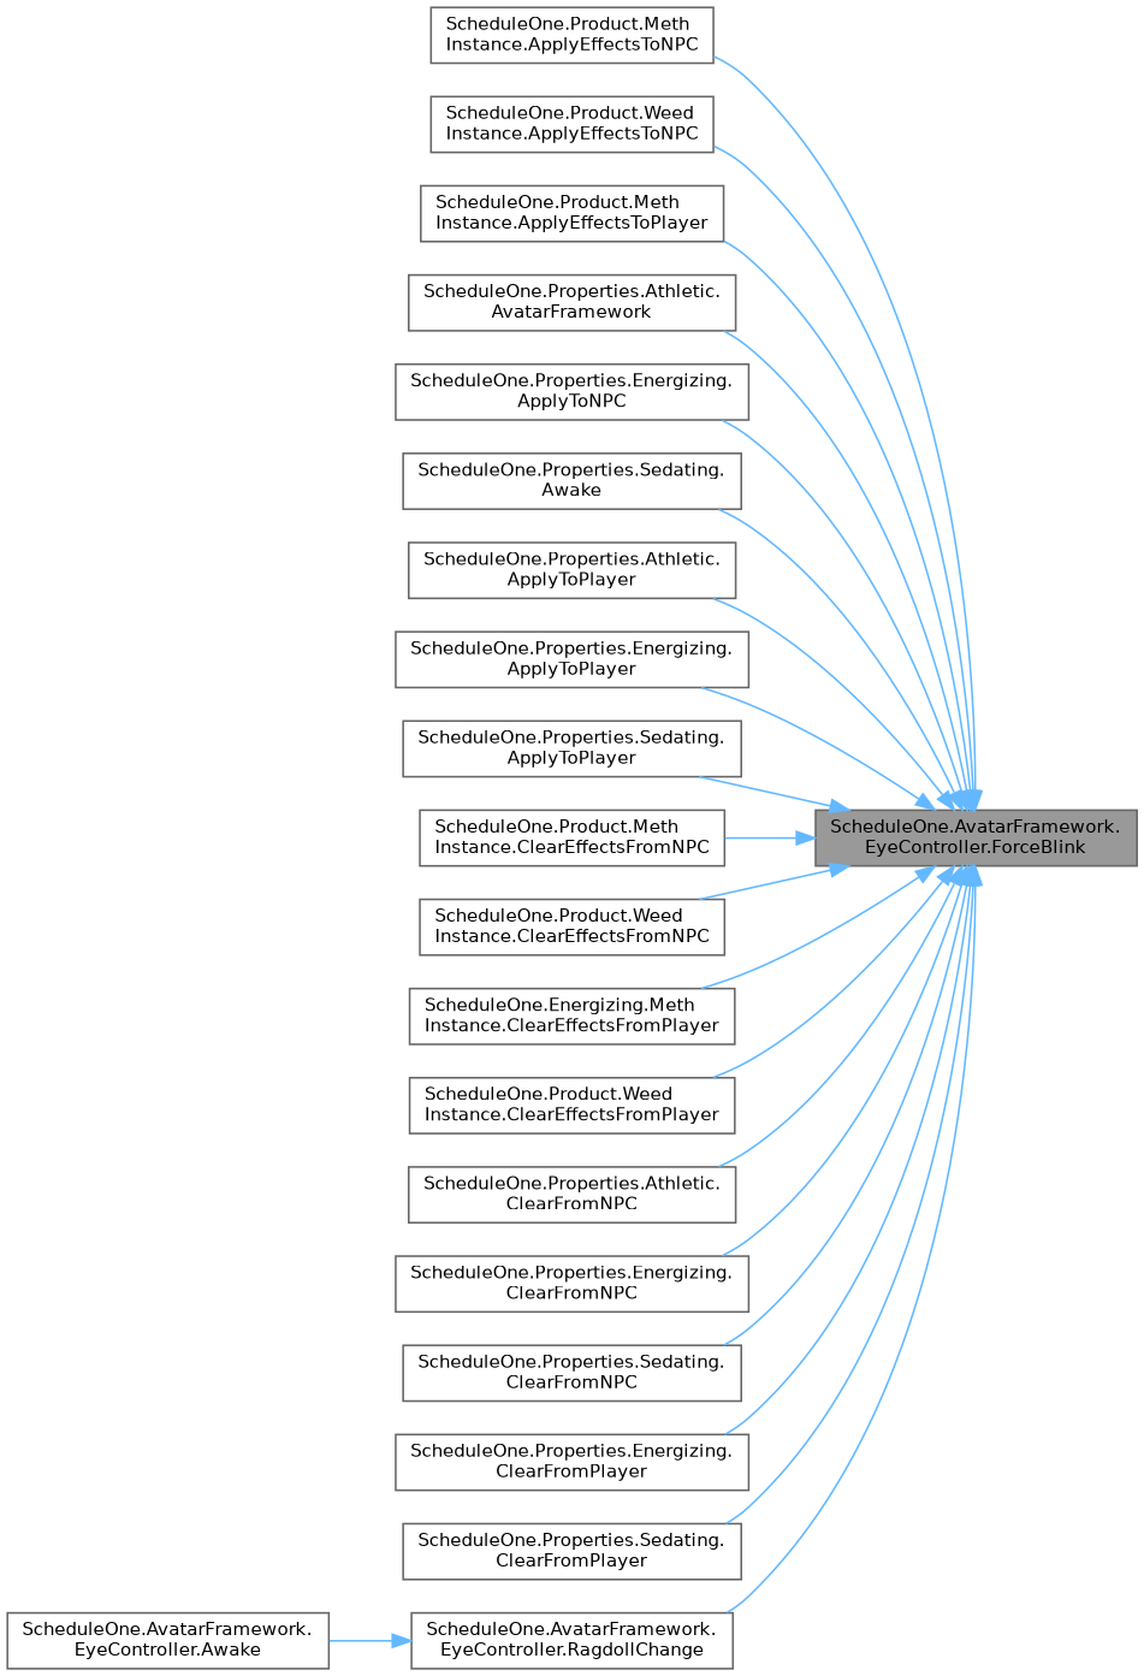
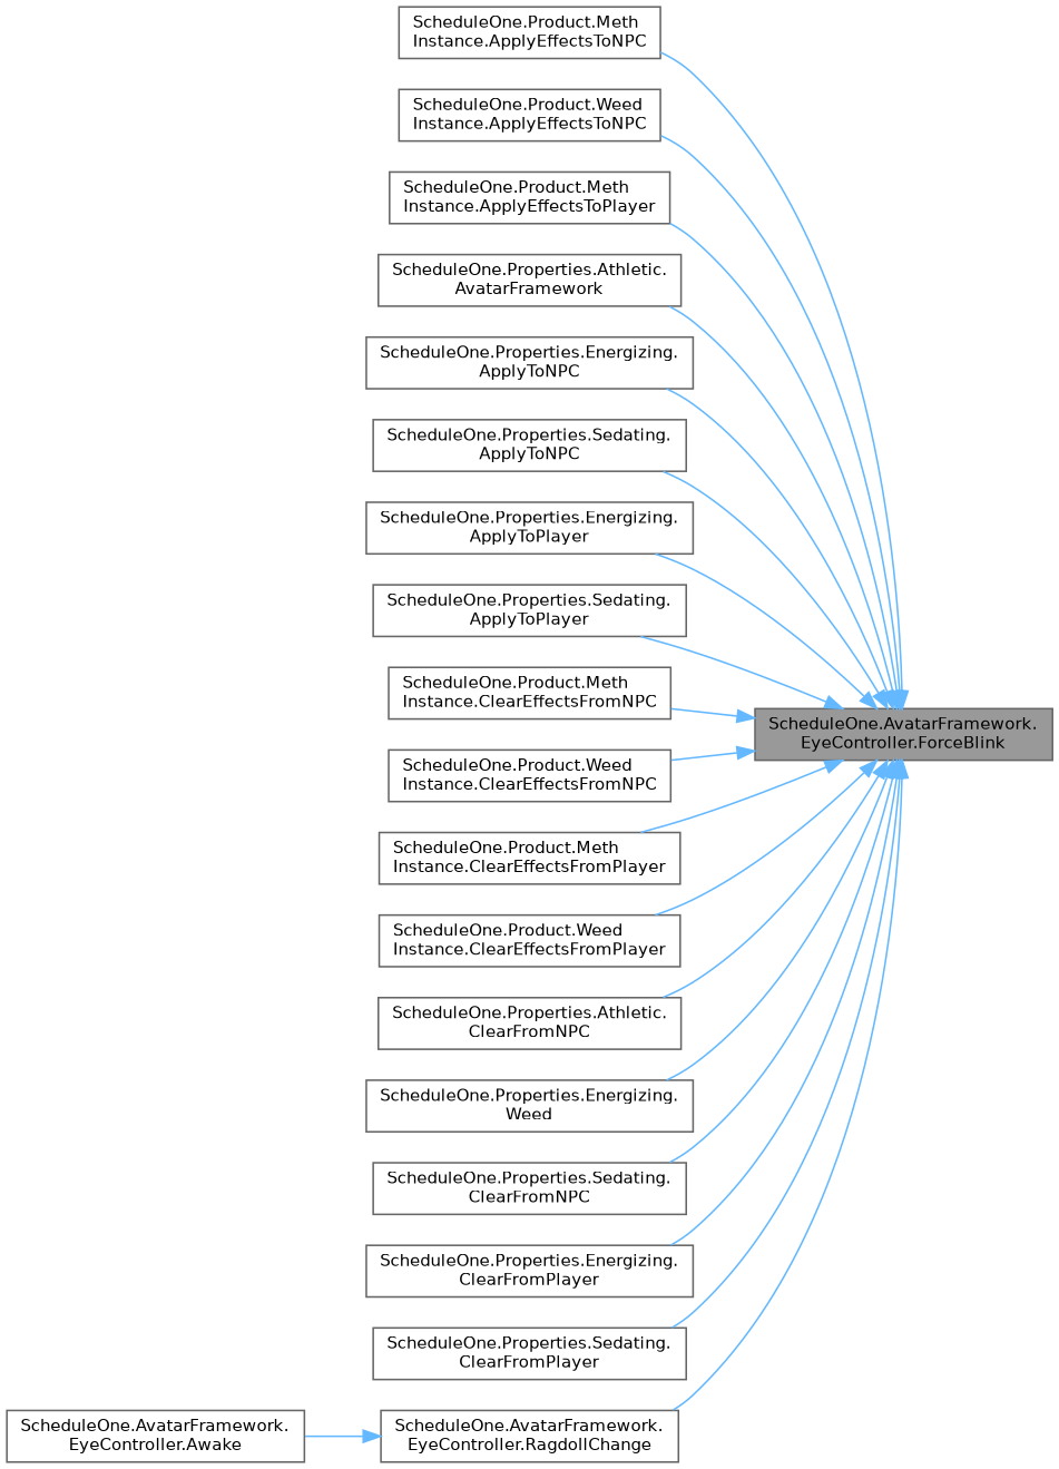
  digraph {
    rankdir=RL
    node [color=grey40 fillcolor=white fontname=Helvetica fontsize=10 shape=box style=filled]
    edge [color=steelblue1 dir=back fontname=Helvetica fontsize=10 labelfontname=Helvetica labelfontsize=10 style=solid]
    n1 [color=gray40 fillcolor=grey60 fontcolor=black height=0.2 label="ScheduleOne.AvatarFramework.\lEyeController.ForceBlink" width=0.4]
    n2 [height=0.2 label="ScheduleOne.Product.Meth\lInstance.ApplyEffectsToNPC" width=0.4]
    n3 [height=0.2 label="ScheduleOne.Product.Weed\lInstance.ApplyEffectsToNPC" width=0.4]
    n4 [height=0.2 label="ScheduleOne.Product.Meth\lInstance.ApplyEffectsToPlayer" width=0.4]
    n5 [height=0.2 label="ScheduleOne.Properties.Athletic.\lAvatarFramework" width=0.4]
    n6 [height=0.2 label="ScheduleOne.Properties.Energizing.\lApplyToNPC" width=0.4]
-   n7 [height=0.2 label="ScheduleOne.Properties.Sedating.\lAwake" width=0.4]
-   n8 [height=0.2 label="ScheduleOne.Properties.Athletic.\lApplyToPlayer" width=0.4]
+   n7 [height=0.2 label="ScheduleOne.Properties.Sedating.\lApplyToNPC" width=0.4]
    n9 [height=0.2 label="ScheduleOne.Properties.Energizing.\lApplyToPlayer" width=0.4]
    n10 [height=0.2 label="ScheduleOne.Properties.Sedating.\lApplyToPlayer" width=0.4]
    n11 [height=0.2 label="ScheduleOne.Product.Meth\lInstance.ClearEffectsFromNPC" width=0.4]
    n12 [height=0.2 label="ScheduleOne.Product.Weed\lInstance.ClearEffectsFromNPC" width=0.4]
-   n13 [height=0.2 label="ScheduleOne.Energizing.Meth\lInstance.ClearEffectsFromPlayer" width=0.4]
+   n13 [height=0.2 label="ScheduleOne.Product.Meth\lInstance.ClearEffectsFromPlayer" width=0.4]
    n14 [height=0.2 label="ScheduleOne.Product.Weed\lInstance.ClearEffectsFromPlayer" width=0.4]
    n15 [height=0.2 label="ScheduleOne.Properties.Athletic.\lClearFromNPC" width=0.4]
-   n16 [height=0.2 label="ScheduleOne.Properties.Energizing.\lClearFromNPC" width=0.4]
+   n16 [height=0.2 label="ScheduleOne.Properties.Energizing.\lWeed" width=0.4]
    n17 [height=0.2 label="ScheduleOne.Properties.Sedating.\lClearFromNPC" width=0.4]
    n18 [height=0.2 label="ScheduleOne.Properties.Energizing.\lClearFromPlayer" width=0.4]
    n19 [height=0.2 label="ScheduleOne.Properties.Sedating.\lClearFromPlayer" width=0.4]
    n20 [height=0.2 label="ScheduleOne.AvatarFramework.\lEyeController.RagdollChange" width=0.4]
    n21 [height=0.2 label="ScheduleOne.AvatarFramework.\lEyeController.Awake" width=0.4]
    n1 -> n2
    n1 -> n3
    n1 -> n4
    n1 -> n5
    n1 -> n6
    n1 -> n7
-   n1 -> n8
    n1 -> n9
    n1 -> n10
    n1 -> n11
    n1 -> n12
    n1 -> n13
    n1 -> n14
    n1 -> n15
    n1 -> n16
    n1 -> n17
    n1 -> n18
    n1 -> n19
    n1 -> n20
    n20 -> n21
  }
